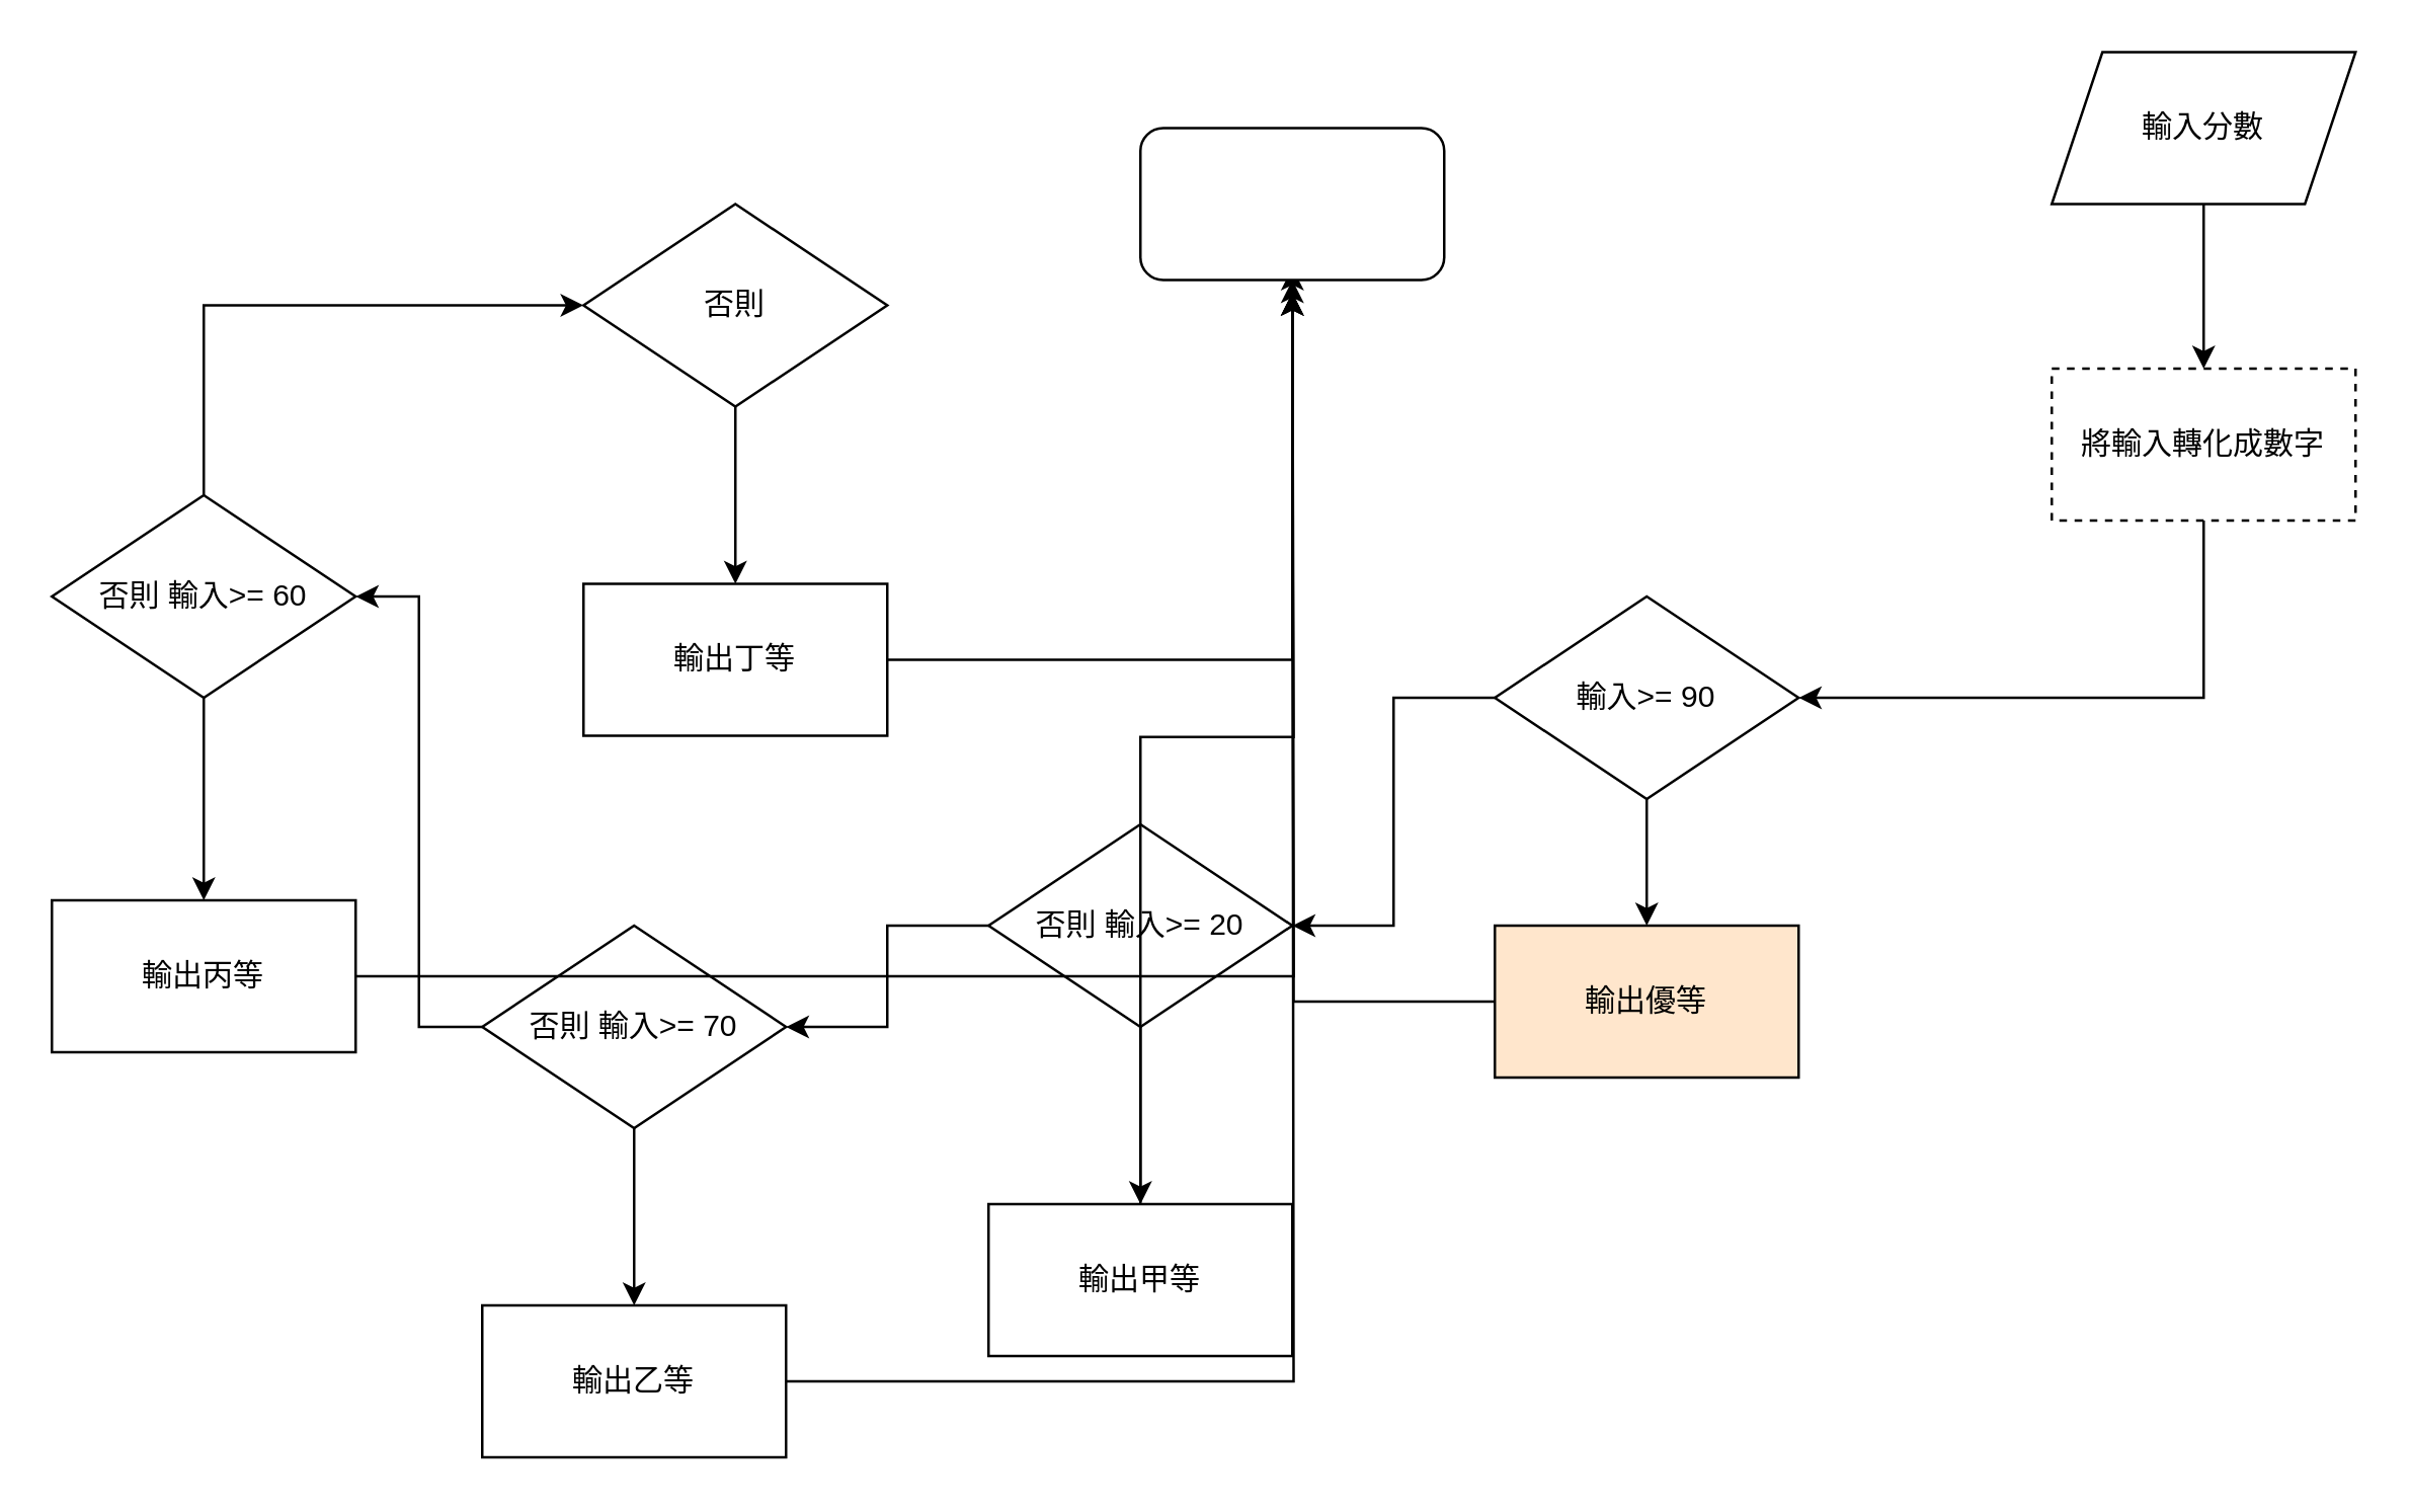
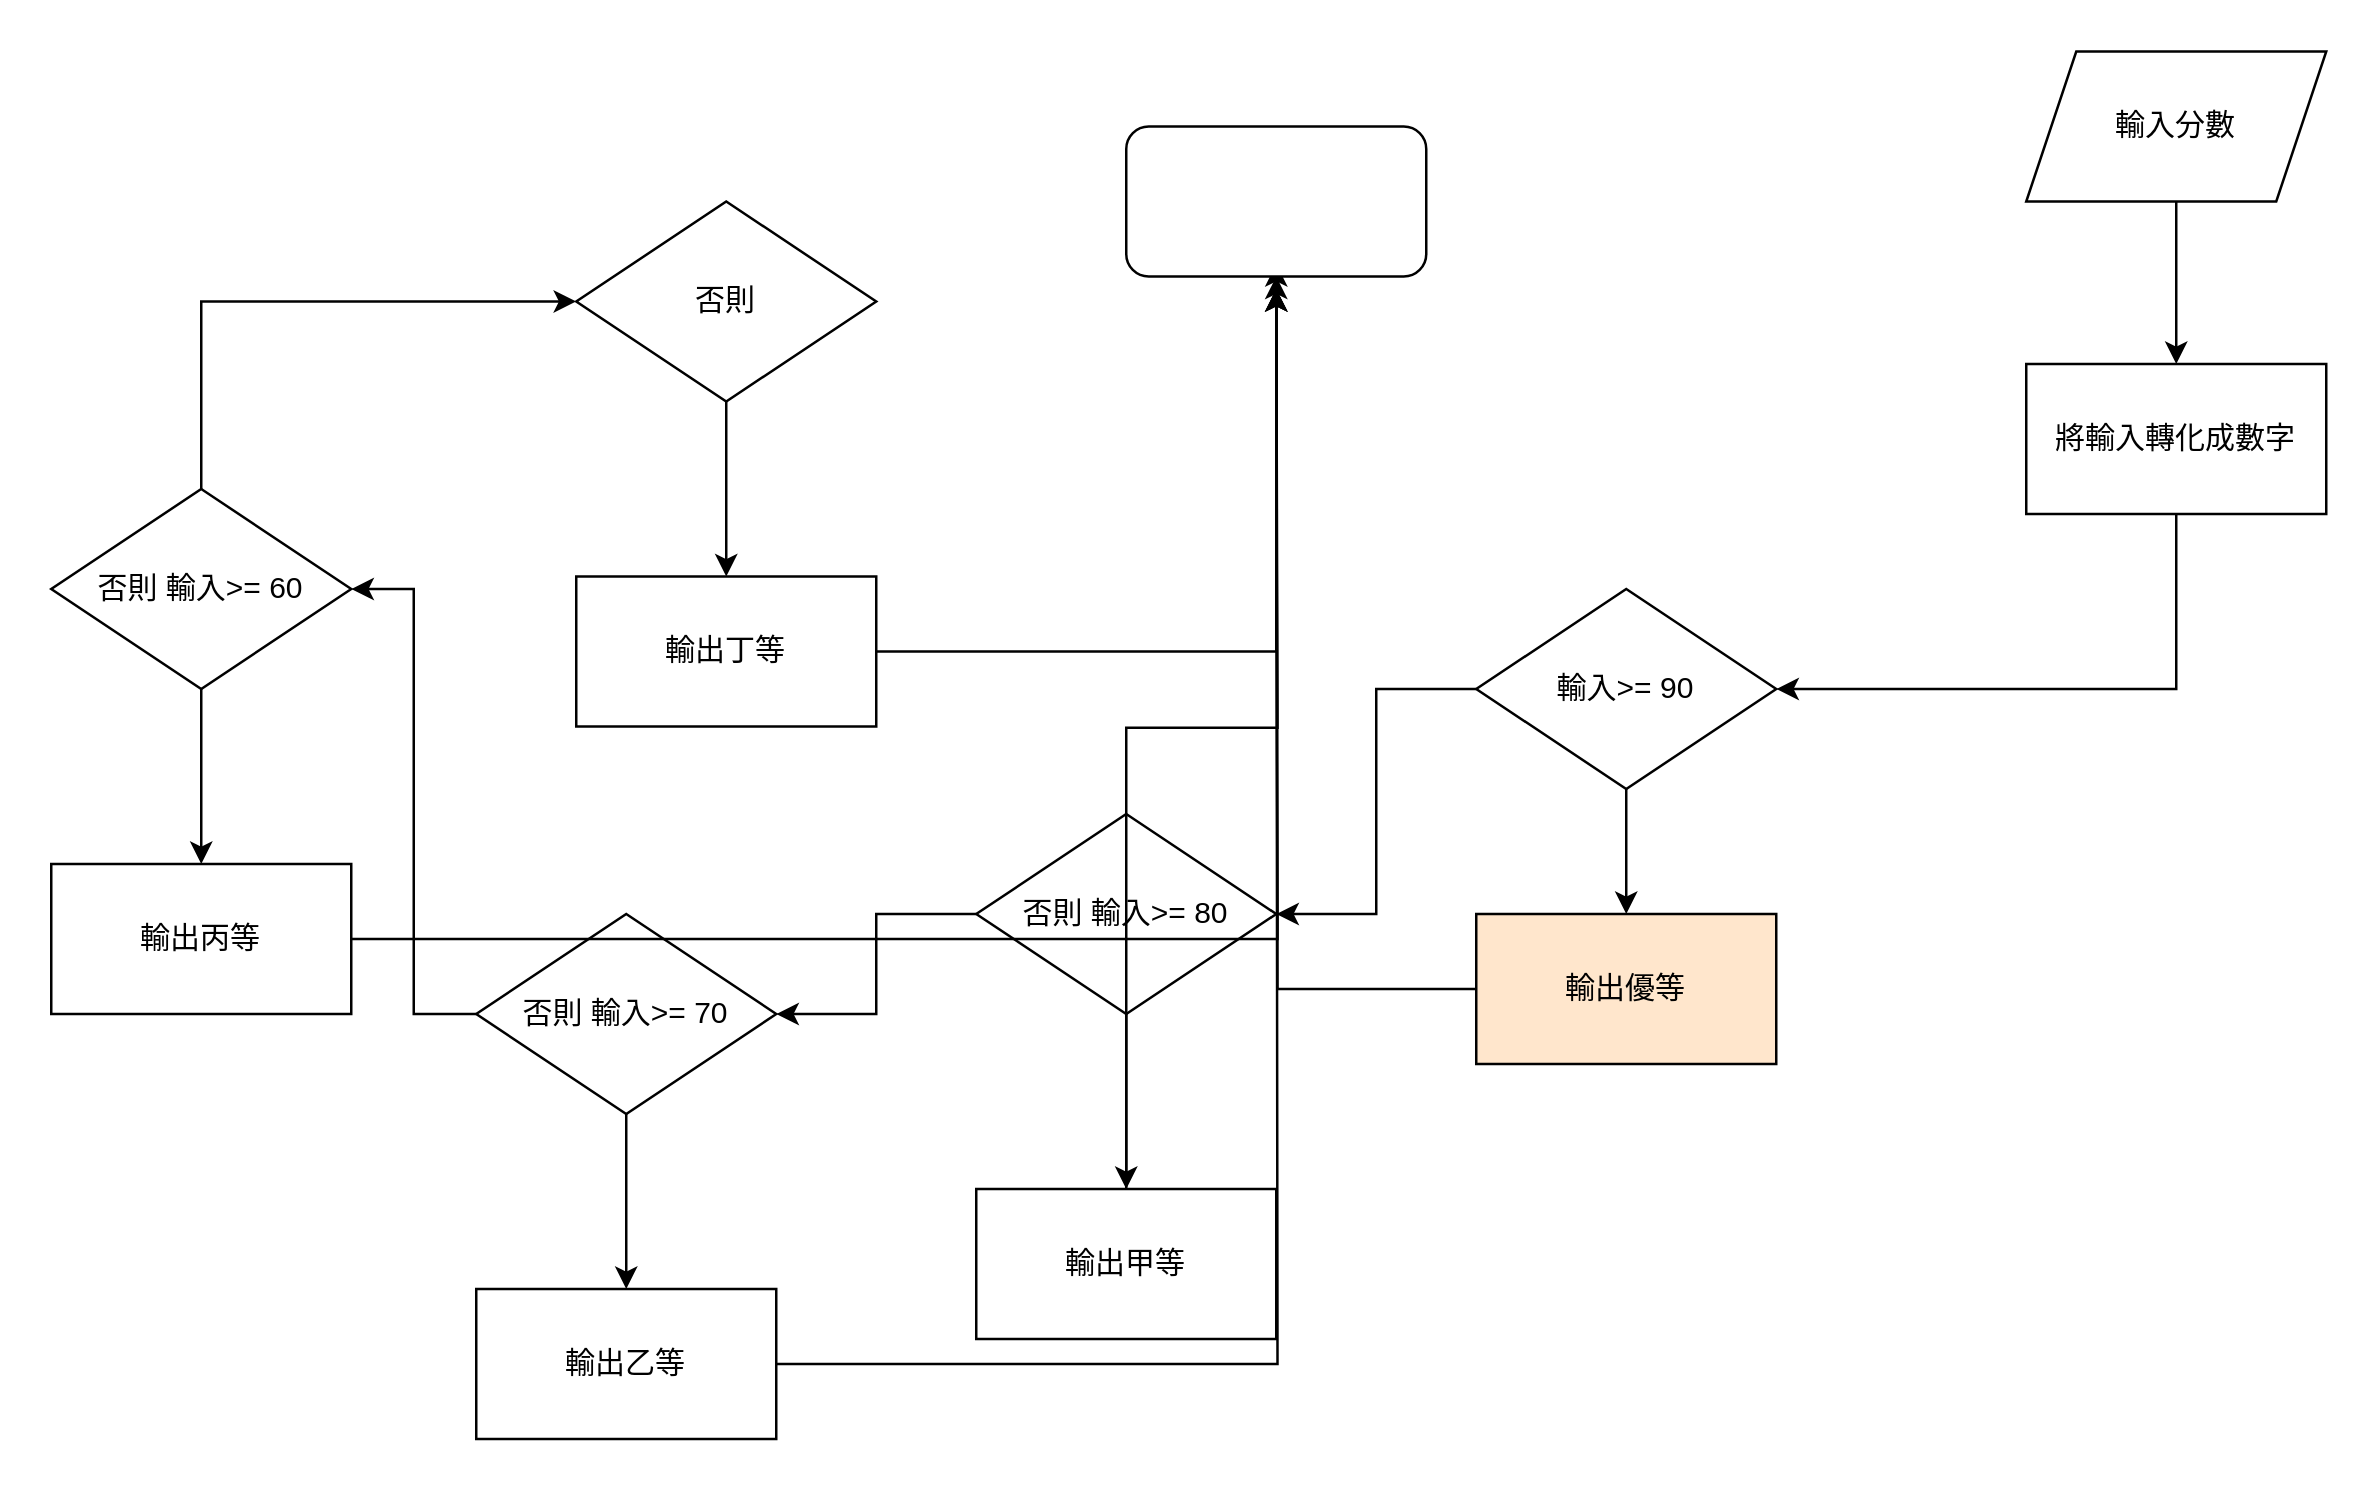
  <mxCell id="0" />
  <mxCell id="1" parent="0" />
  <mxCell id="2" style="edgeStyle=orthogonalEdgeStyle;rounded=0;orthogonalLoop=1;jettySize=auto;html=1;" edge="1" parent="1" source="4" target="10"><mxGeometry relative="1" as="geometry" /></mxCell>
  <mxCell id="3" style="edgeStyle=orthogonalEdgeStyle;rounded=0;orthogonalLoop=1;jettySize=auto;html=1;exitX=0;exitY=0.5;exitDx=0;exitDy=0;entryX=1;entryY=0.5;entryDx=0;entryDy=0;" edge="1" parent="1" source="4" target="13"><mxGeometry relative="1" as="geometry" /></mxCell>
  <mxCell id="4" value="輸入&amp;gt;= 90" style="rhombus;whiteSpace=wrap;html=1;" vertex="1" parent="1"><mxGeometry x="590" y="235" width="120" height="80" as="geometry" /></mxCell>
  <mxCell id="5" style="edgeStyle=orthogonalEdgeStyle;rounded=0;orthogonalLoop=1;jettySize=auto;html=1;exitX=0.5;exitY=1;exitDx=0;exitDy=0;entryX=0.5;entryY=0;entryDx=0;entryDy=0;" edge="1" parent="1" source="6" target="8"><mxGeometry relative="1" as="geometry" /></mxCell>
  <mxCell id="6" value="輸入分數" style="shape=parallelogram;perimeter=parallelogramPerimeter;whiteSpace=wrap;html=1;fixedSize=1;" vertex="1" parent="1"><mxGeometry x="810" y="20" width="120" height="60" as="geometry" /></mxCell>
  <mxCell id="7" style="edgeStyle=orthogonalEdgeStyle;rounded=0;orthogonalLoop=1;jettySize=auto;html=1;exitX=0.5;exitY=1;exitDx=0;exitDy=0;entryX=1;entryY=0.5;entryDx=0;entryDy=0;" edge="1" parent="1" source="8" target="4"><mxGeometry relative="1" as="geometry" /></mxCell>
- <mxCell id="8" value="將輸入轉化成數字" style="rounded=0;whiteSpace=wrap;html=1;dashed=1;" vertex="1" parent="1"><mxGeometry x="810" y="145" width="120" height="60" as="geometry" /></mxCell>
+ <mxCell id="8" value="將輸入轉化成數字" style="rounded=0;whiteSpace=wrap;html=1;" vertex="1" parent="1"><mxGeometry x="810" y="145" width="120" height="60" as="geometry" /></mxCell>
  <mxCell id="9" style="edgeStyle=orthogonalEdgeStyle;rounded=0;orthogonalLoop=1;jettySize=auto;html=1;" edge="1" parent="1" source="10"><mxGeometry relative="1" as="geometry"><mxPoint x="510" y="115" as="targetPoint" /></mxGeometry></mxCell>
  <mxCell id="10" value="輸出優等" style="rounded=0;whiteSpace=wrap;html=1;fillColor=#ffe6cc;" vertex="1" parent="1"><mxGeometry x="590" y="365" width="120" height="60" as="geometry" /></mxCell>
  <mxCell id="11" style="edgeStyle=orthogonalEdgeStyle;rounded=0;orthogonalLoop=1;jettySize=auto;html=1;" edge="1" parent="1" source="13" target="15"><mxGeometry relative="1" as="geometry" /></mxCell>
  <mxCell id="12" style="edgeStyle=orthogonalEdgeStyle;rounded=0;orthogonalLoop=1;jettySize=auto;html=1;exitX=0;exitY=0.5;exitDx=0;exitDy=0;entryX=1;entryY=0.5;entryDx=0;entryDy=0;" edge="1" parent="1" source="13" target="18"><mxGeometry relative="1" as="geometry" /></mxCell>
- <mxCell id="13" value="否則 輸入&amp;gt;= 20" style="rhombus;whiteSpace=wrap;html=1;" vertex="1" parent="1"><mxGeometry x="390" y="325" width="120" height="80" as="geometry" /></mxCell>
+ <mxCell id="13" value="否則 輸入&amp;gt;= 80" style="rhombus;whiteSpace=wrap;html=1;" vertex="1" parent="1"><mxGeometry x="390" y="325" width="120" height="80" as="geometry" /></mxCell>
  <mxCell id="14" style="edgeStyle=orthogonalEdgeStyle;rounded=0;orthogonalLoop=1;jettySize=auto;html=1;" edge="1" parent="1" source="15"><mxGeometry relative="1" as="geometry"><mxPoint x="510" y="105" as="targetPoint" /></mxGeometry></mxCell>
  <mxCell id="15" value="輸出甲等" style="rounded=0;whiteSpace=wrap;html=1;" vertex="1" parent="1"><mxGeometry x="390" y="475" width="120" height="60" as="geometry" /></mxCell>
  <mxCell id="16" style="edgeStyle=orthogonalEdgeStyle;rounded=0;orthogonalLoop=1;jettySize=auto;html=1;" edge="1" parent="1" source="18" target="20"><mxGeometry relative="1" as="geometry" /></mxCell>
  <mxCell id="17" style="edgeStyle=orthogonalEdgeStyle;rounded=0;orthogonalLoop=1;jettySize=auto;html=1;exitX=0;exitY=0.5;exitDx=0;exitDy=0;entryX=1;entryY=0.5;entryDx=0;entryDy=0;" edge="1" parent="1" source="18" target="23"><mxGeometry relative="1" as="geometry" /></mxCell>
  <mxCell id="18" value="否則 輸入&amp;gt;= 70" style="rhombus;whiteSpace=wrap;html=1;" vertex="1" parent="1"><mxGeometry x="190" y="365" width="120" height="80" as="geometry" /></mxCell>
  <mxCell id="19" style="edgeStyle=orthogonalEdgeStyle;rounded=0;orthogonalLoop=1;jettySize=auto;html=1;" edge="1" parent="1" source="20"><mxGeometry relative="1" as="geometry"><mxPoint x="510" y="115" as="targetPoint" /></mxGeometry></mxCell>
  <mxCell id="20" value="輸出乙等" style="rounded=0;whiteSpace=wrap;html=1;" vertex="1" parent="1"><mxGeometry x="190" y="515" width="120" height="60" as="geometry" /></mxCell>
  <mxCell id="21" style="edgeStyle=orthogonalEdgeStyle;rounded=0;orthogonalLoop=1;jettySize=auto;html=1;" edge="1" parent="1" source="23" target="25"><mxGeometry relative="1" as="geometry" /></mxCell>
  <mxCell id="22" style="edgeStyle=orthogonalEdgeStyle;rounded=0;orthogonalLoop=1;jettySize=auto;html=1;exitX=0.5;exitY=0;exitDx=0;exitDy=0;entryX=0;entryY=0.5;entryDx=0;entryDy=0;" edge="1" parent="1" source="23" target="27"><mxGeometry relative="1" as="geometry" /></mxCell>
  <mxCell id="23" value="否則 輸入&amp;gt;= 60" style="rhombus;whiteSpace=wrap;html=1;" vertex="1" parent="1"><mxGeometry x="20" y="195" width="120" height="80" as="geometry" /></mxCell>
  <mxCell id="24" style="edgeStyle=orthogonalEdgeStyle;rounded=0;orthogonalLoop=1;jettySize=auto;html=1;" edge="1" parent="1" source="25"><mxGeometry relative="1" as="geometry"><mxPoint x="510" y="115" as="targetPoint" /></mxGeometry></mxCell>
- <mxCell id="25" value="輸出丙等" style="rounded=0;whiteSpace=wrap;html=1;" vertex="1" parent="1"><mxGeometry x="20" y="355" width="120" height="60" as="geometry" /></mxCell>
+ <mxCell id="25" value="輸出丙等" style="rounded=0;whiteSpace=wrap;html=1;" vertex="1" parent="1"><mxGeometry x="20" y="345" width="120" height="60" as="geometry" /></mxCell>
  <mxCell id="26" style="edgeStyle=orthogonalEdgeStyle;rounded=0;orthogonalLoop=1;jettySize=auto;html=1;" edge="1" parent="1" source="27" target="29"><mxGeometry relative="1" as="geometry" /></mxCell>
  <mxCell id="27" value="否則" style="rhombus;whiteSpace=wrap;html=1;" vertex="1" parent="1"><mxGeometry x="230" y="80" width="120" height="80" as="geometry" /></mxCell>
  <mxCell id="28" style="edgeStyle=orthogonalEdgeStyle;rounded=0;orthogonalLoop=1;jettySize=auto;html=1;entryX=0.5;entryY=1;entryDx=0;entryDy=0;" edge="1" parent="1" source="29" target="30"><mxGeometry relative="1" as="geometry" /></mxCell>
  <mxCell id="29" value="輸出丁等" style="rounded=0;whiteSpace=wrap;html=1;" vertex="1" parent="1"><mxGeometry x="230" y="230" width="120" height="60" as="geometry" /></mxCell>
  <mxCell id="30" value="" style="rounded=1;whiteSpace=wrap;html=1;" vertex="1" parent="1"><mxGeometry x="450" y="50" width="120" height="60" as="geometry" /></mxCell>
